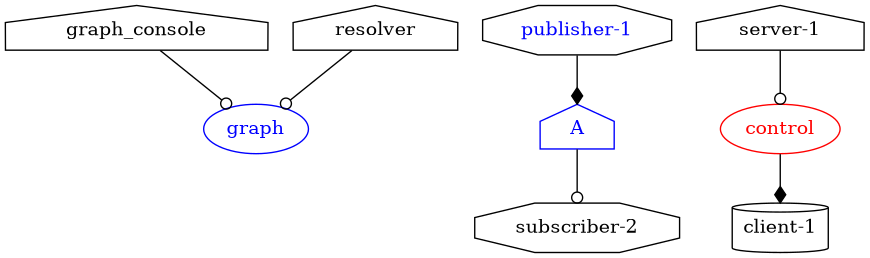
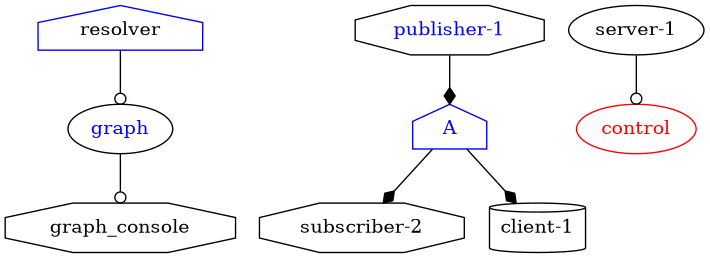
  digraph {
    bgcolor=white
    splines=true
    node [color=black fontcolor=black shape=house]
    edge [arrowhead=diamond color=black]
-   n1 [label=graph_console]
+   n1 [label=graph_console shape=octagon]
    n2 [fontcolor=blue label="publisher-1" shape=octagon]
    n3 [color=blue fontcolor=blue label=A]
    n4 [label="subscriber-2" shape=octagon]
-   n5 [label=resolver]
-   n6 [color=blue fontcolor=blue label="graph" shape=ellipse]
-   n7 [label="server-1"]
+   n5 [color=blue label=resolver]
+   n6 [fontcolor=blue label="graph" shape=ellipse]
+   n7 [label="server-1" shape=ellipse]
    n8 [color=red fontcolor=red label=control shape=ellipse]
    n9 [label="client-1" shape=cylinder]
    n2 -> n3
-   n3 -> n4 [arrowhead=odot]
+   n3 -> n4
    n5 -> n6 [arrowhead=odot]
-   n1 -> n6 [arrowhead=odot]
+   n6 -> n1 [arrowhead=odot]
    n7 -> n8 [arrowhead=odot]
-   n8 -> n9
+   n3 -> n9
  }
